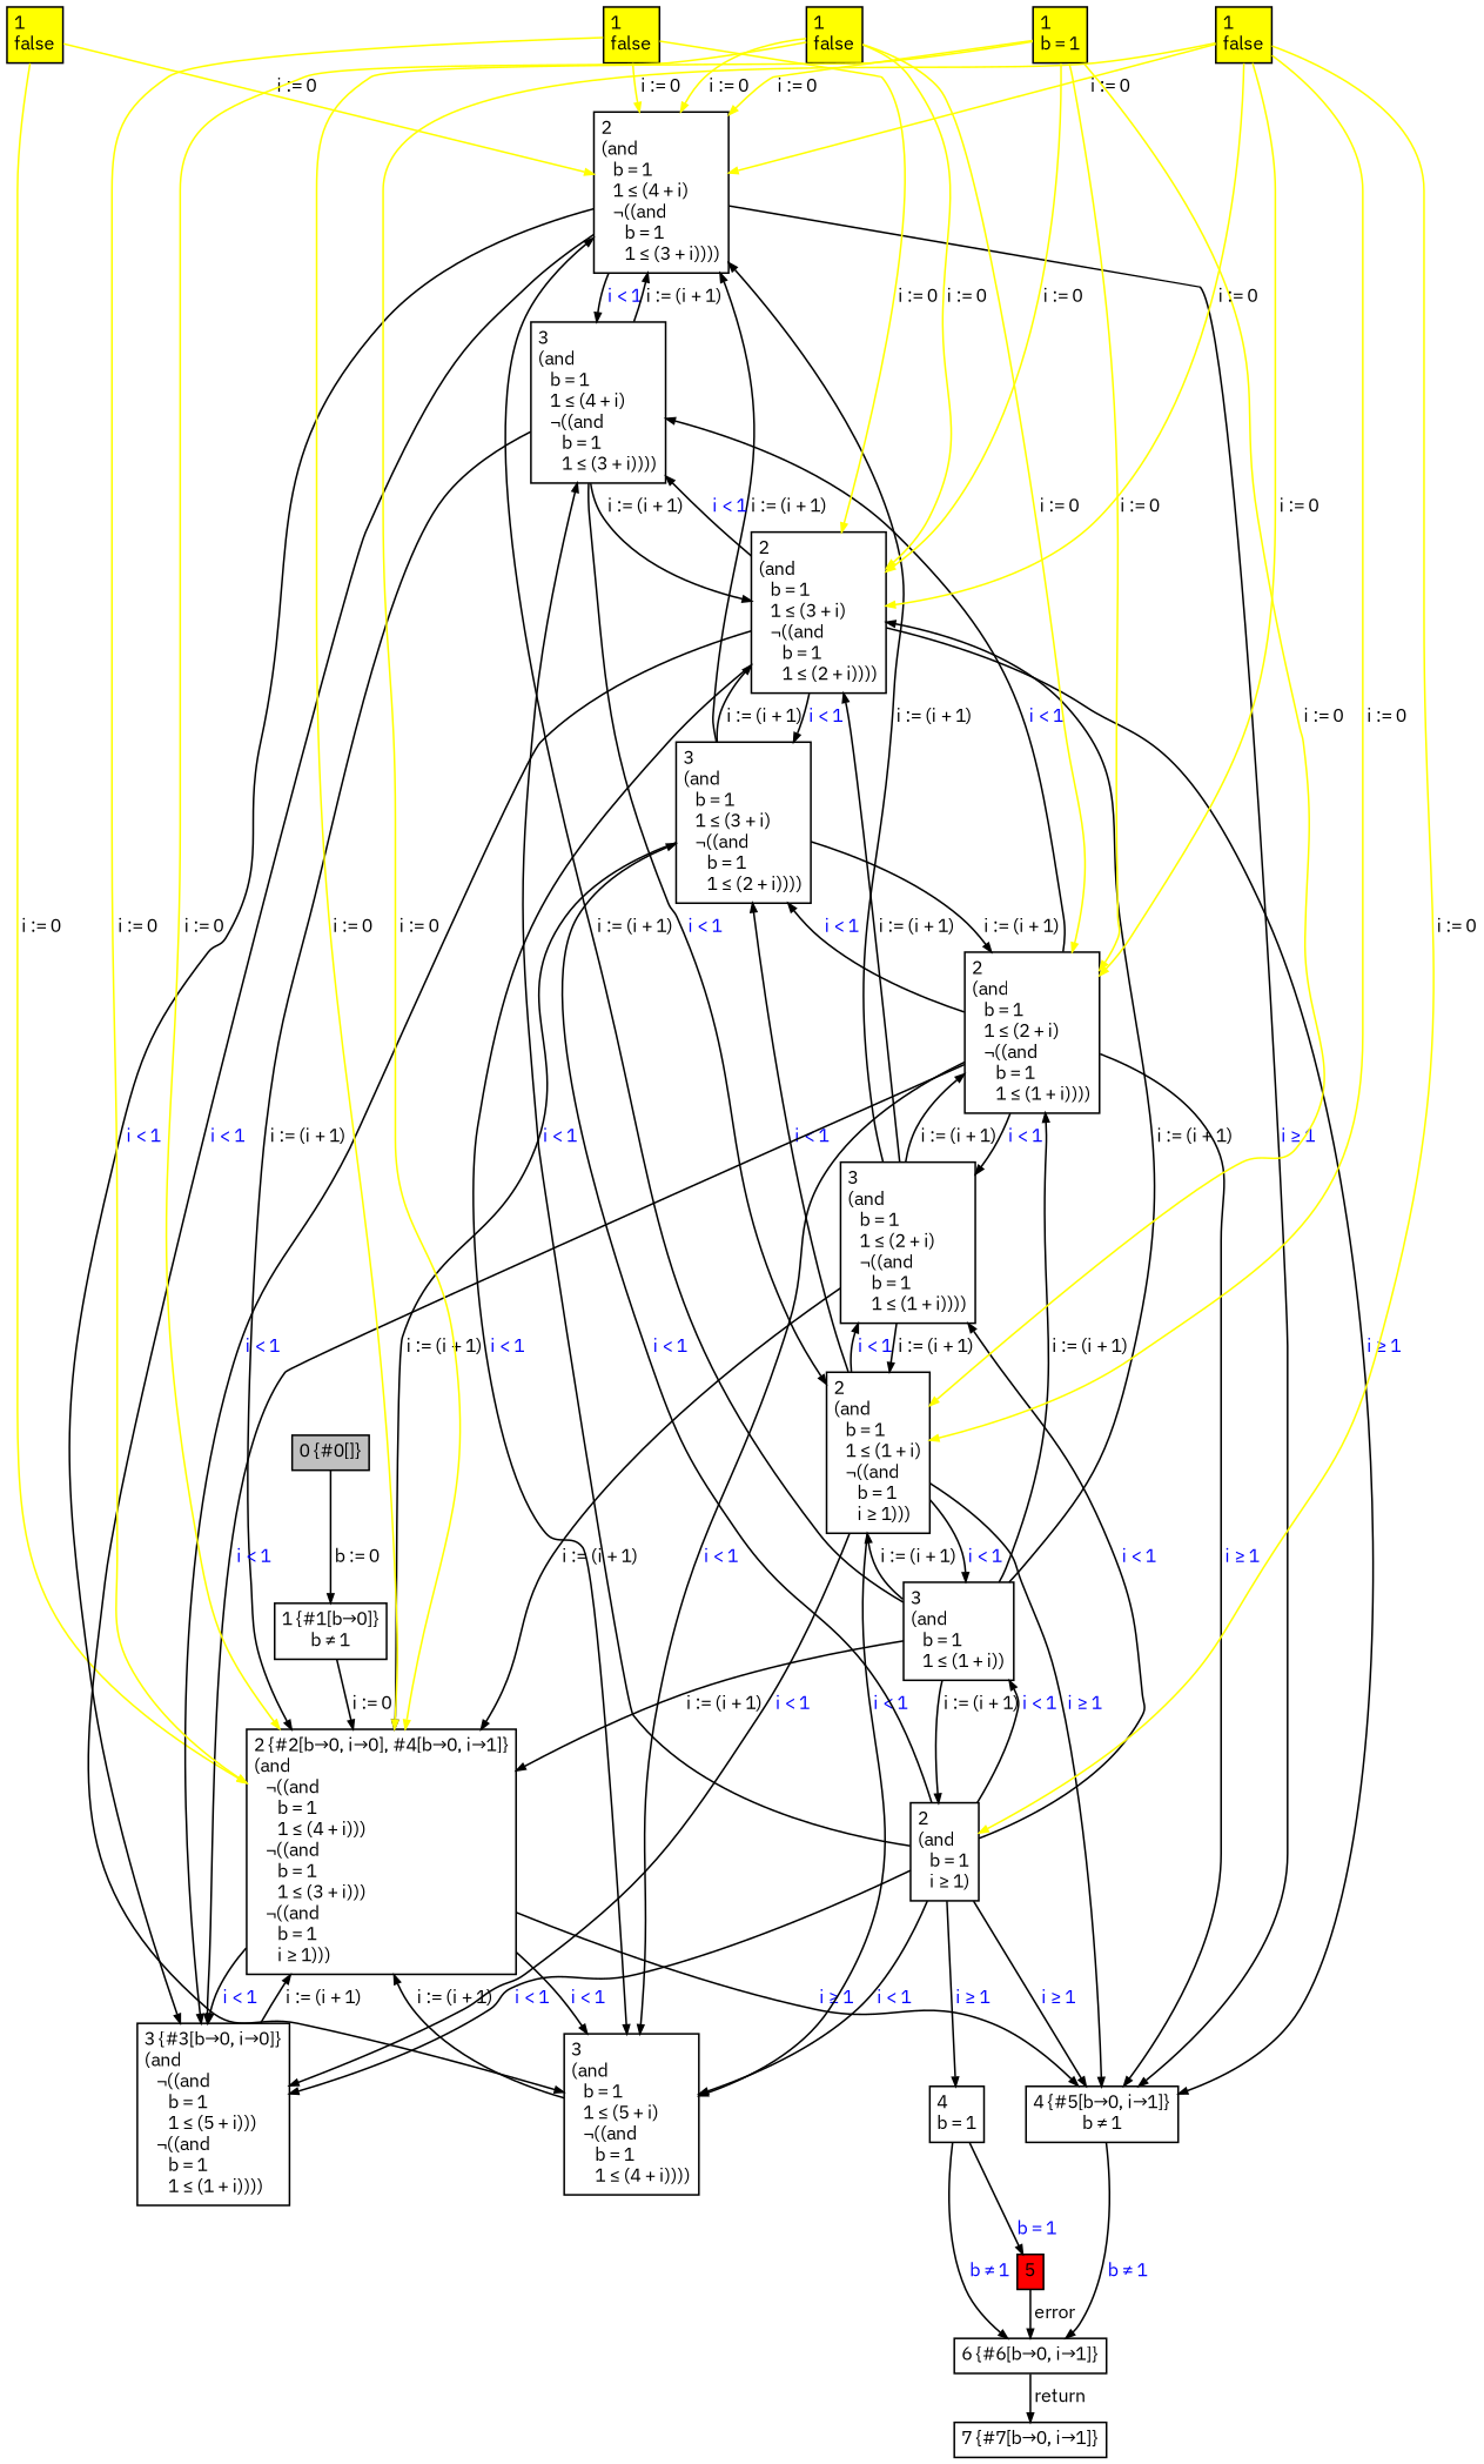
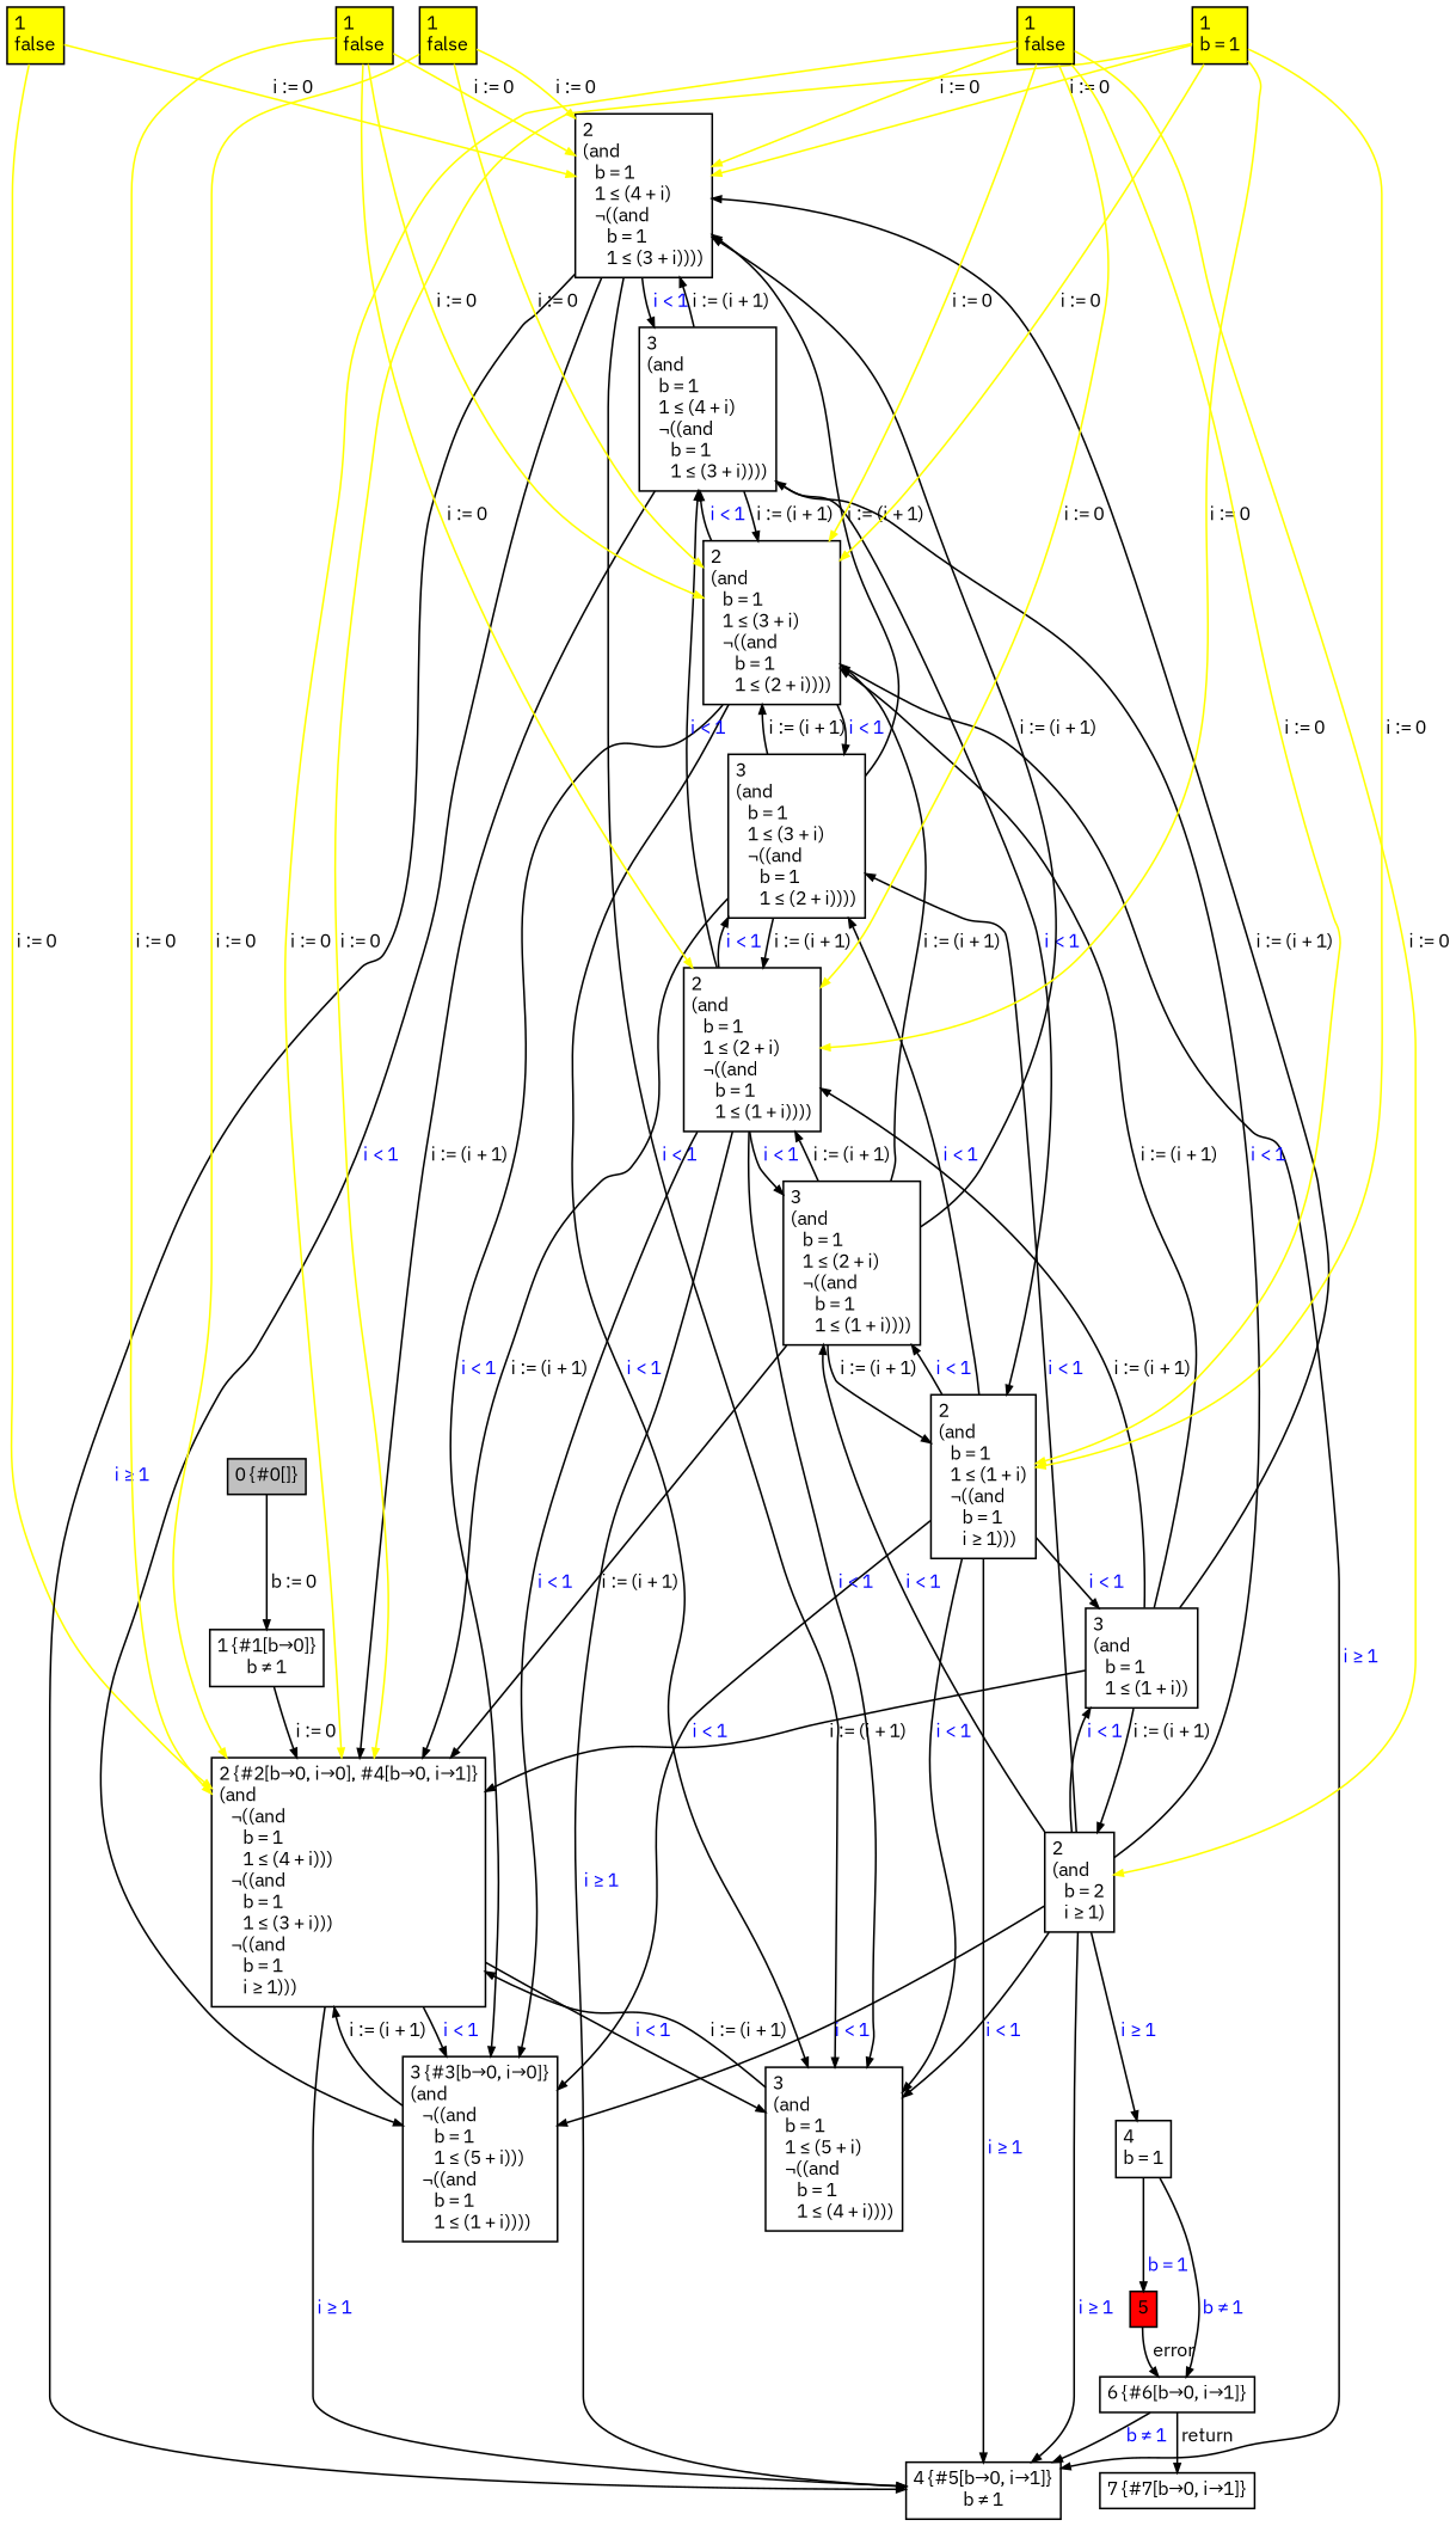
  digraph {
    fontname="IBM Plex Sans"
    nodesep=0.12
    ranksep=0.10
    node [fontname="IBM Plex Sans" fontsize=10.5 margin="0.05,0.05" shape=box]
    edge [arrowsize=0.5 fontname="IBM Plex Sans" fontsize=10.5]
    n1 [fillcolor=gray height=0.02 label="0 {#0[]}" style=filled width=0.02]
    n2 [height=0.02 label="1 {#1[b→0]}\lb ≠ 1" width=0.02]
    n3 [height=0.02 label="2 {#2[b→0, i→0], #4[b→0, i→1]}\l(and\l   &not;((and\l      b = 1\l      1 ≤ (4 + i)))\l   &not;((and\l      b = 1\l      1 ≤ (3 + i)))\l   &not;((and\l      b = 1\l      i ≥ 1)))\l" width=0.02]
    n4 [fillcolor=yellow height=0.02 label="1\lfalse" style=filled width=0.02]
    n5 [height=0.02 label="2\l(and\l   b = 1\l   1 ≤ (4 + i)\l   &not;((and\l      b = 1\l      1 ≤ (3 + i))))\l" width=0.02]
    n6 [height=0.02 label="3 {#3[b→0, i→0]}\l(and\l   &not;((and\l      b = 1\l      1 ≤ (5 + i)))\l   &not;((and\l      b = 1\l      1 ≤ (1 + i))))\l" width=0.02]
    n7 [height=0.02 label="3\l(and\l   b = 1\l   1 ≤ (5 + i)\l   &not;((and\l      b = 1\l      1 ≤ (4 + i))))\l" width=0.02]
    n8 [height=0.02 label="4 {#5[b→0, i→1]}\lb ≠ 1" width=0.02]
    n9 [height=0.02 label="3\l(and\l   b = 1\l   1 ≤ (4 + i)\l   &not;((and\l      b = 1\l      1 ≤ (3 + i))))\l" width=0.02]
    n10 [height=0.02 label="2\l(and\l   b = 1\l   1 ≤ (1 + i)\l   &not;((and\l      b = 1\l      i ≥ 1)))\l" width=0.02]
    n11 [height=0.02 label="3\l(and\l   b = 1\l   1 ≤ (1 + i))\l" width=0.02]
    n12 [height=0.02 label="3\l(and\l   b = 1\l   1 ≤ (2 + i)\l   &not;((and\l      b = 1\l      1 ≤ (1 + i))))\l" width=0.02]
    n13 [height=0.02 label="3\l(and\l   b = 1\l   1 ≤ (3 + i)\l   &not;((and\l      b = 1\l      1 ≤ (2 + i))))\l" width=0.02]
    n14 [height=0.02 label="2\l(and\l   b = 1\l   1 ≤ (3 + i)\l   &not;((and\l      b = 1\l      1 ≤ (2 + i))))\l" width=0.02]
    n15 [height=0.02 label="2\l(and\l   b = 1\l   1 ≤ (2 + i)\l   &not;((and\l      b = 1\l      1 ≤ (1 + i))))\l" width=0.02]
-   n16 [height=0.02 label="2\l(and\l   b = 1\l   i ≥ 1)\l" width=0.02]
+   n16 [height=0.02 label="2\l(and\l   b = 2\l   i ≥ 1)\l" width=0.02]
    n17 [height=0.02 label="6 {#6[b→0, i→1]}" width=0.02]
    n18 [height=0.02 label="7 {#7[b→0, i→1]}" width=0.02]
    n19 [height=0.02 label="4\lb = 1" width=0.02]
    n20 [fillcolor=yellow height=0.02 label="1\lfalse" style=filled width=0.02]
    n21 [fillcolor=red height=0.02 label=5 style=filled width=0.02]
    n22 [fillcolor=yellow height=0.02 label="1\lfalse" style=filled width=0.02]
    n23 [fillcolor=yellow height=0.02 label="1\lb = 1" style=filled width=0.02]
    n24 [fillcolor=yellow height=0.02 label="1\lfalse" style=filled width=0.02]
    n1 -> n2 [label=" b := 0"]
    n2 -> n3 [label=" i := 0"]
    n3 -> n6 [fontcolor="#0000FF" label=" i < 1"]
    n3 -> n7 [fontcolor="#0000FF" label=" i < 1"]
    n3 -> n8 [fontcolor="#0000FF" label=" i ≥ 1"]
    n4 -> n3 [color=yellow label=" i := 0"]
    n4 -> n5 [color=yellow label=" i := 0"]
    n5 -> n6 [fontcolor="#0000FF" label=" i < 1"]
    n5 -> n7 [fontcolor="#0000FF" label=" i < 1"]
    n5 -> n8 [fontcolor="#0000FF" label=" i ≥ 1"]
    n5 -> n9 [fontcolor="#0000FF" label=" i < 1"]
    n6 -> n3 [label=" i := (i + 1)"]
    n7 -> n3 [label=" i := (i + 1)"]
-   n8 -> n17 [fontcolor="#0000FF" label=" b ≠ 1"]
+   n17 -> n8 [fontcolor="#0000FF" label=" b ≠ 1"]
    n9 -> n3 [label=" i := (i + 1)"]
    n9 -> n5 [label=" i := (i + 1)"]
    n9 -> n10 [fontcolor="#0000FF" label=" i < 1"]
    n9 -> n14 [label=" i := (i + 1)"]
    n10 -> n6 [fontcolor="#0000FF" label=" i < 1"]
    n10 -> n7 [fontcolor="#0000FF" label=" i < 1"]
    n10 -> n8 [fontcolor="#0000FF" label=" i ≥ 1"]
    n10 -> n11 [fontcolor="#0000FF" label=" i < 1"]
    n10 -> n12 [fontcolor="#0000FF" label=" i < 1"]
    n10 -> n13 [fontcolor="#0000FF" label=" i < 1"]
    n11 -> n3 [label=" i := (i + 1)"]
    n11 -> n5 [label=" i := (i + 1)"]
-   n11 -> n10 [label=" i := (i + 1)"]
    n11 -> n14 [label=" i := (i + 1)"]
    n11 -> n15 [label=" i := (i + 1)"]
    n11 -> n16 [label=" i := (i + 1)"]
    n12 -> n3 [label=" i := (i + 1)"]
    n12 -> n5 [label=" i := (i + 1)"]
    n12 -> n10 [label=" i := (i + 1)"]
    n12 -> n14 [label=" i := (i + 1)"]
    n12 -> n15 [label=" i := (i + 1)"]
    n13 -> n3 [label=" i := (i + 1)"]
    n13 -> n5 [label=" i := (i + 1)"]
    n13 -> n14 [label=" i := (i + 1)"]
    n13 -> n15 [label=" i := (i + 1)"]
    n14 -> n6 [fontcolor="#0000FF" label=" i < 1"]
    n14 -> n7 [fontcolor="#0000FF" label=" i < 1"]
    n14 -> n8 [fontcolor="#0000FF" label=" i ≥ 1"]
    n14 -> n9 [fontcolor="#0000FF" label=" i < 1"]
    n14 -> n13 [fontcolor="#0000FF" label=" i < 1"]
    n15 -> n6 [fontcolor="#0000FF" label=" i < 1"]
    n15 -> n7 [fontcolor="#0000FF" label=" i < 1"]
    n15 -> n8 [fontcolor="#0000FF" label=" i ≥ 1"]
    n15 -> n9 [fontcolor="#0000FF" label=" i < 1"]
    n15 -> n12 [fontcolor="#0000FF" label=" i < 1"]
    n15 -> n13 [fontcolor="#0000FF" label=" i < 1"]
    n16 -> n6 [fontcolor="#0000FF" label=" i < 1"]
    n16 -> n7 [fontcolor="#0000FF" label=" i < 1"]
    n16 -> n8 [fontcolor="#0000FF" label=" i ≥ 1"]
    n16 -> n9 [fontcolor="#0000FF" label=" i < 1"]
    n16 -> n11 [fontcolor="#0000FF" label=" i < 1"]
    n16 -> n12 [fontcolor="#0000FF" label=" i < 1"]
    n16 -> n13 [fontcolor="#0000FF" label=" i < 1"]
    n16 -> n19 [fontcolor="#0000FF" label=" i ≥ 1"]
    n17 -> n18 [label=" return"]
    n19 -> n17 [fontcolor="#0000FF" label=" b ≠ 1"]
    n19 -> n21 [fontcolor="#0000FF" label=" b = 1"]
    n20 -> n3 [color=yellow label=" i := 0"]
    n20 -> n5 [color=yellow label=" i := 0"]
    n20 -> n14 [color=yellow label=" i := 0"]
    n21 -> n17 [label=" error"]
    n22 -> n3 [color=yellow label=" i := 0"]
    n22 -> n5 [color=yellow label=" i := 0"]
    n22 -> n14 [color=yellow label=" i := 0"]
    n22 -> n15 [color=yellow label=" i := 0"]
    n23 -> n3 [color=yellow label=" i := 0"]
    n23 -> n5 [color=yellow label=" i := 0"]
    n23 -> n10 [color=yellow label=" i := 0"]
    n23 -> n14 [color=yellow label=" i := 0"]
    n23 -> n15 [color=yellow label=" i := 0"]
    n24 -> n3 [color=yellow label=" i := 0"]
    n24 -> n5 [color=yellow label=" i := 0"]
    n24 -> n10 [color=yellow label=" i := 0"]
    n24 -> n14 [color=yellow label=" i := 0"]
    n24 -> n15 [color=yellow label=" i := 0"]
    n24 -> n16 [color=yellow label=" i := 0"]
  }
